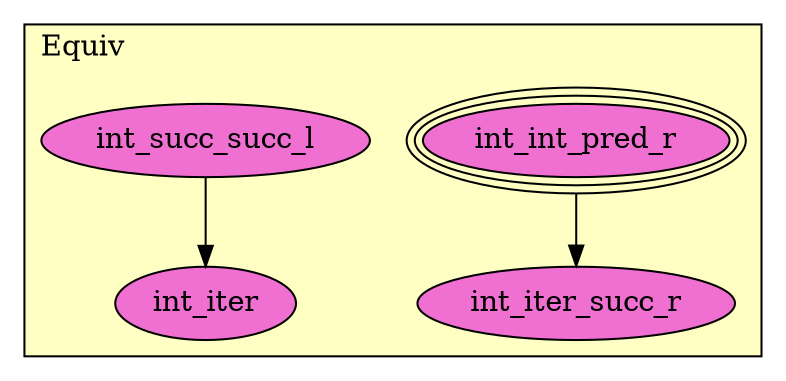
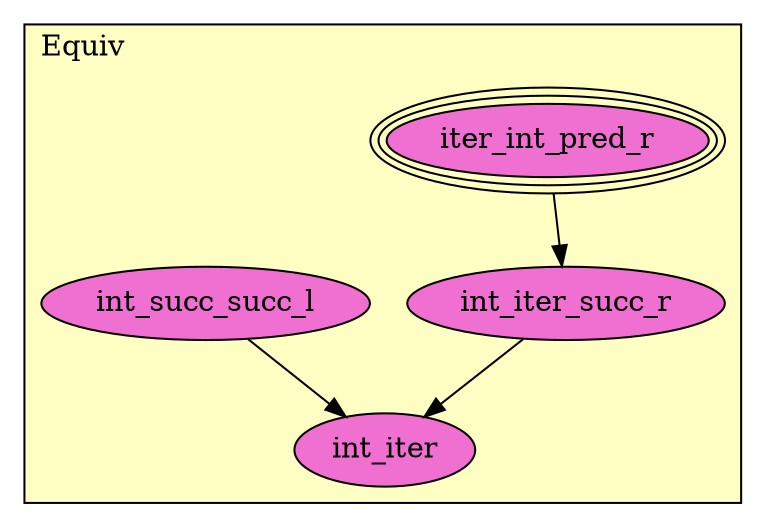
  digraph {
    node [fillcolor="#F070D1" style=filled]
-   n1 [label=int_int_pred_r peripheries=3]
+   n1 [label=iter_int_pred_r peripheries=3]
    n2 [label=int_iter_succ_r]
    n3 [label=int_succ_succ_l]
    n4 [label=int_iter]
    subgraph cluster_1 {
      fillcolor="#FFFFC3"
      label=Equiv
      labeljust=l
      style=filled
      n1
      n2
      n3
      n4
    }
    n1 -> n2
+   n2 -> n4
    n3 -> n4
  }
